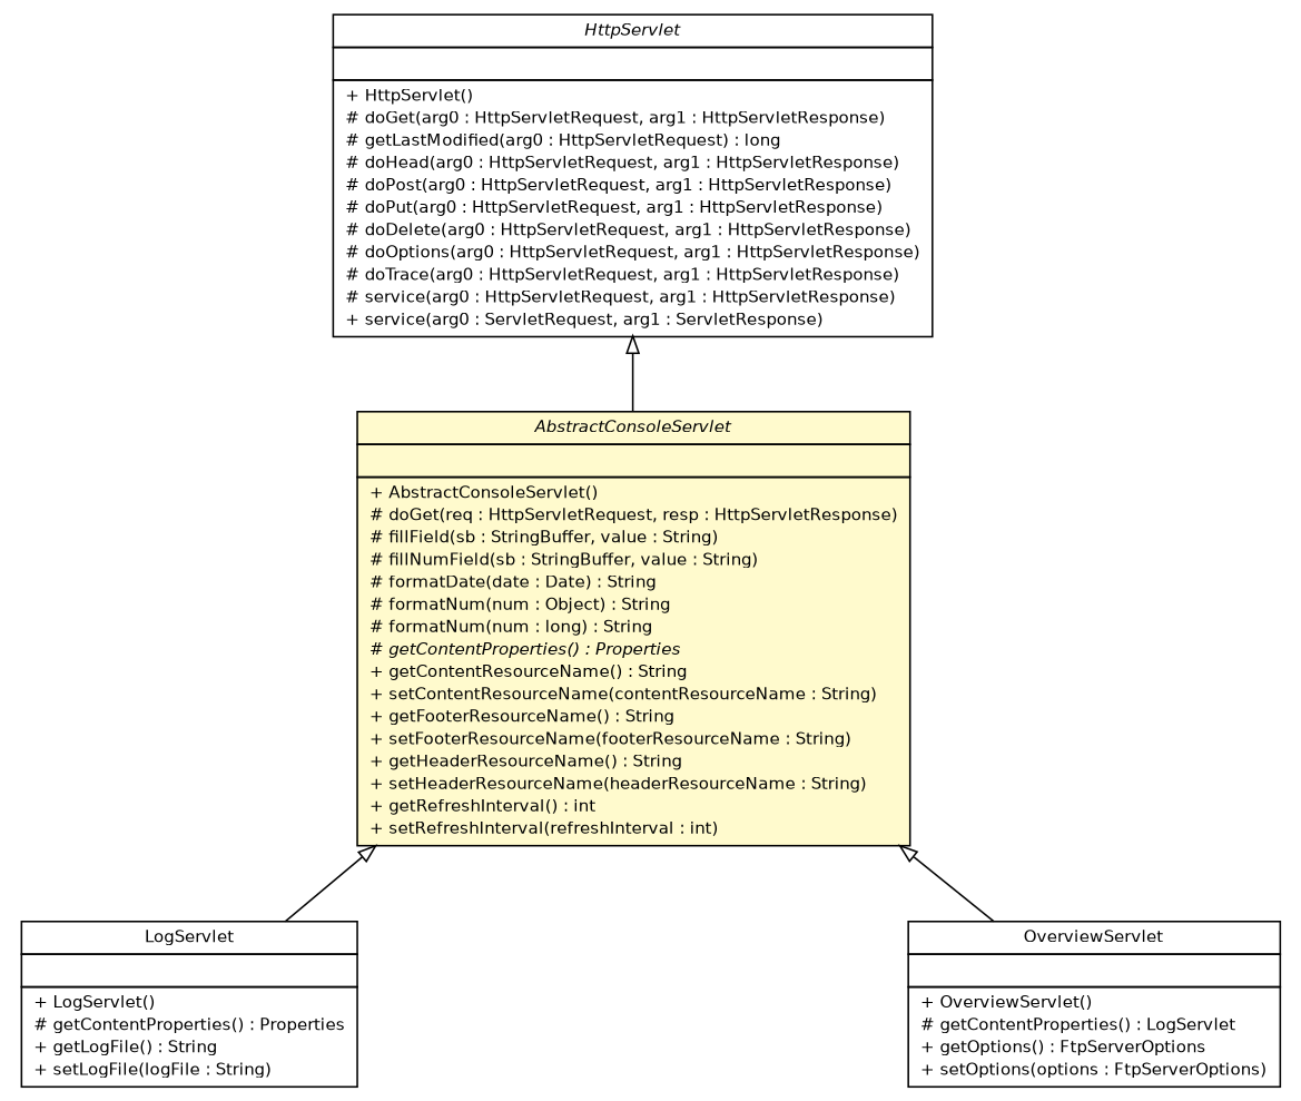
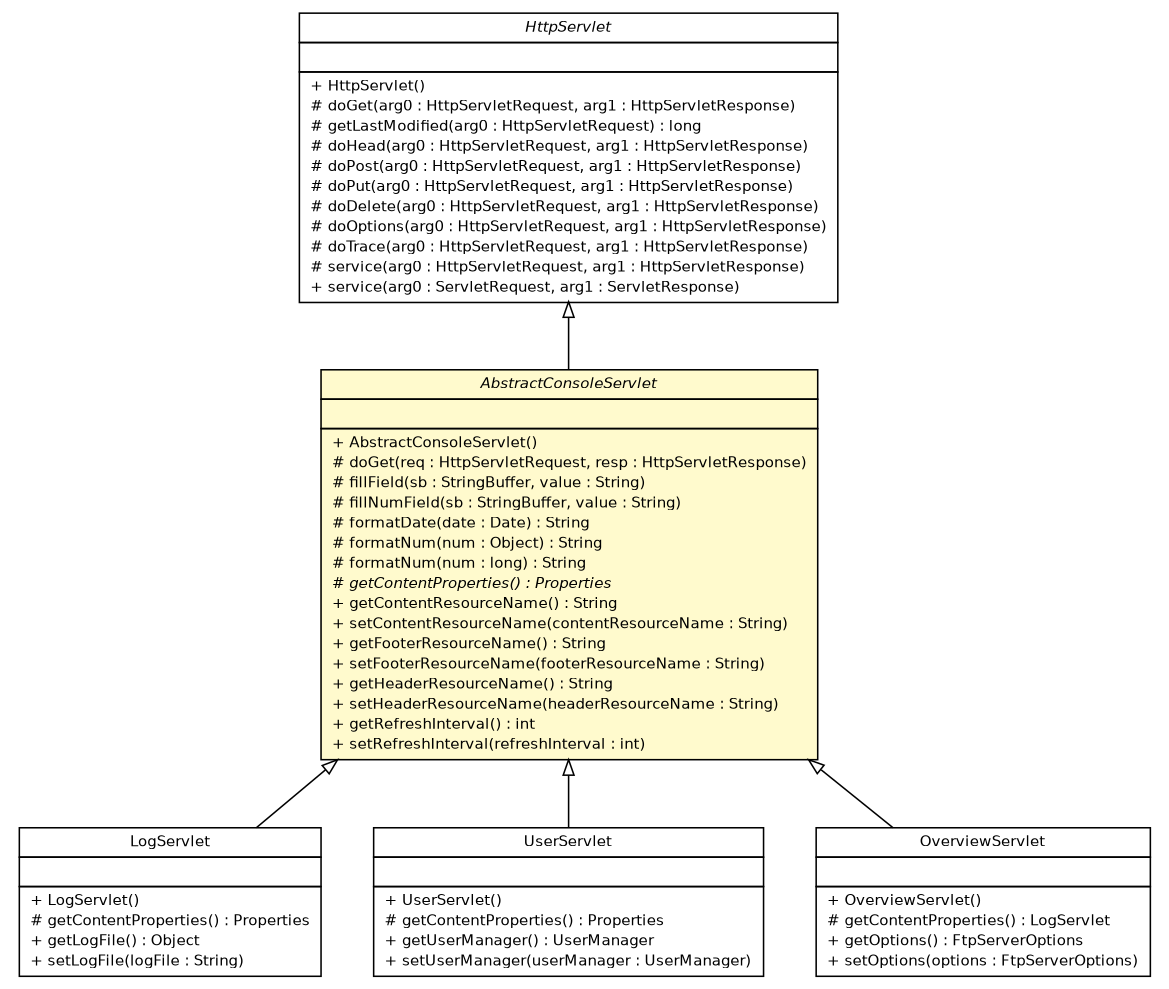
  digraph {
    nodesep=0.25
    ranksep=0.5
    node [fontcolor=black fontname=Helvetica fontsize=10.0 shape=plaintext]
    edge [arrowtail=empty dir=back fontname=Helvetica fontsize=10 headport=p labelfontname=Helvetica labelfontsize=10 tailport=p]
-   n1 [label=<<table title="com.apporiented.hermesftp.console.LogServlet" border="0" cellborder="1" cellspacing="0" cellpadding="2" port="p" href="./LogServlet.html"> 		<tr><td><table border="0" cellspacing="0" cellpadding="1"> <tr><td align="center" balign="center"> LogServlet </td></tr> 		</table></td></tr> 		<tr><td><table border="0" cellspacing="0" cellpadding="1"> <tr><td align="left" balign="left">  </td></tr> 		</table></td></tr> 		<tr><td><table border="0" cellspacing="0" cellpadding="1"> <tr><td align="left" balign="left"> + LogServlet() </td></tr> <tr><td align="left" balign="left"> # getContentProperties() : Properties </td></tr> <tr><td align="left" balign="left"> + getLogFile() : String </td></tr> <tr><td align="left" balign="left"> + setLogFile(logFile : String) </td></tr> 		</table></td></tr> 		</table>>]
+   n1 [label=<<table title="com.apporiented.hermesftp.console.LogServlet" border="0" cellborder="1" cellspacing="0" cellpadding="2" port="p" href="./LogServlet.html"> 		<tr><td><table border="0" cellspacing="0" cellpadding="1"> <tr><td align="center" balign="center"> LogServlet </td></tr> 		</table></td></tr> 		<tr><td><table border="0" cellspacing="0" cellpadding="1"> <tr><td align="left" balign="left">  </td></tr> 		</table></td></tr> 		<tr><td><table border="0" cellspacing="0" cellpadding="1"> <tr><td align="left" balign="left"> + LogServlet() </td></tr> <tr><td align="left" balign="left"> # getContentProperties() : Properties </td></tr> <tr><td align="left" balign="left"> + getLogFile() : Object </td></tr> <tr><td align="left" balign="left"> + setLogFile(logFile : String) </td></tr> 		</table></td></tr> 		</table>>]
+   n2 [label=<<table title="com.apporiented.hermesftp.console.UserServlet" border="0" cellborder="1" cellspacing="0" cellpadding="2" port="p" href="./UserServlet.html"> 		<tr><td><table border="0" cellspacing="0" cellpadding="1"> <tr><td align="center" balign="center"> UserServlet </td></tr> 		</table></td></tr> 		<tr><td><table border="0" cellspacing="0" cellpadding="1"> <tr><td align="left" balign="left">  </td></tr> 		</table></td></tr> 		<tr><td><table border="0" cellspacing="0" cellpadding="1"> <tr><td align="left" balign="left"> + UserServlet() </td></tr> <tr><td align="left" balign="left"> # getContentProperties() : Properties </td></tr> <tr><td align="left" balign="left"> + getUserManager() : UserManager </td></tr> <tr><td align="left" balign="left"> + setUserManager(userManager : UserManager) </td></tr> 		</table></td></tr> 		</table>>]
    n3 [label=<<table title="com.apporiented.hermesftp.console.AbstractConsoleServlet" border="0" cellborder="1" cellspacing="0" cellpadding="2" port="p" bgcolor="lemonChiffon" href="./AbstractConsoleServlet.html"> 		<tr><td><table border="0" cellspacing="0" cellpadding="1"> <tr><td align="center" balign="center"><font face="Helvetica-Oblique"> AbstractConsoleServlet </font></td></tr> 		</table></td></tr> 		<tr><td><table border="0" cellspacing="0" cellpadding="1"> <tr><td align="left" balign="left">  </td></tr> 		</table></td></tr> 		<tr><td><table border="0" cellspacing="0" cellpadding="1"> <tr><td align="left" balign="left"> + AbstractConsoleServlet() </td></tr> <tr><td align="left" balign="left"> # doGet(req : HttpServletRequest, resp : HttpServletResponse) </td></tr> <tr><td align="left" balign="left"> # fillField(sb : StringBuffer, value : String) </td></tr> <tr><td align="left" balign="left"> # fillNumField(sb : StringBuffer, value : String) </td></tr> <tr><td align="left" balign="left"> # formatDate(date : Date) : String </td></tr> <tr><td align="left" balign="left"> # formatNum(num : Object) : String </td></tr> <tr><td align="left" balign="left"> # formatNum(num : long) : String </td></tr> <tr><td align="left" balign="left"><font face="Helvetica-Oblique" point-size="10.0"> # getContentProperties() : Properties </font></td></tr> <tr><td align="left" balign="left"> + getContentResourceName() : String </td></tr> <tr><td align="left" balign="left"> + setContentResourceName(contentResourceName : String) </td></tr> <tr><td align="left" balign="left"> + getFooterResourceName() : String </td></tr> <tr><td align="left" balign="left"> + setFooterResourceName(footerResourceName : String) </td></tr> <tr><td align="left" balign="left"> + getHeaderResourceName() : String </td></tr> <tr><td align="left" balign="left"> + setHeaderResourceName(headerResourceName : String) </td></tr> <tr><td align="left" balign="left"> + getRefreshInterval() : int </td></tr> <tr><td align="left" balign="left"> + setRefreshInterval(refreshInterval : int) </td></tr> 		</table></td></tr> 		</table>>]
    n4 [label=<<table title="com.apporiented.hermesftp.console.OverviewServlet" border="0" cellborder="1" cellspacing="0" cellpadding="2" port="p" href="./OverviewServlet.html"> 		<tr><td><table border="0" cellspacing="0" cellpadding="1"> <tr><td align="center" balign="center"> OverviewServlet </td></tr> 		</table></td></tr> 		<tr><td><table border="0" cellspacing="0" cellpadding="1"> <tr><td align="left" balign="left">  </td></tr> 		</table></td></tr> 		<tr><td><table border="0" cellspacing="0" cellpadding="1"> <tr><td align="left" balign="left"> + OverviewServlet() </td></tr> <tr><td align="left" balign="left"> # getContentProperties() : LogServlet </td></tr> <tr><td align="left" balign="left"> + getOptions() : FtpServerOptions </td></tr> <tr><td align="left" balign="left"> + setOptions(options : FtpServerOptions) </td></tr> 		</table></td></tr> 		</table>>]
    n5 [label=<<table title="javax.servlet.http.HttpServlet" border="0" cellborder="1" cellspacing="0" cellpadding="2" port="p" href="http://java.sun.com/j2se/1.4.2/docs/api/javax/servlet/http/HttpServlet.html"> 		<tr><td><table border="0" cellspacing="0" cellpadding="1"> <tr><td align="center" balign="center"><font face="Helvetica-Oblique"> HttpServlet </font></td></tr> 		</table></td></tr> 		<tr><td><table border="0" cellspacing="0" cellpadding="1"> <tr><td align="left" balign="left">  </td></tr> 		</table></td></tr> 		<tr><td><table border="0" cellspacing="0" cellpadding="1"> <tr><td align="left" balign="left"> + HttpServlet() </td></tr> <tr><td align="left" balign="left"> # doGet(arg0 : HttpServletRequest, arg1 : HttpServletResponse) </td></tr> <tr><td align="left" balign="left"> # getLastModified(arg0 : HttpServletRequest) : long </td></tr> <tr><td align="left" balign="left"> # doHead(arg0 : HttpServletRequest, arg1 : HttpServletResponse) </td></tr> <tr><td align="left" balign="left"> # doPost(arg0 : HttpServletRequest, arg1 : HttpServletResponse) </td></tr> <tr><td align="left" balign="left"> # doPut(arg0 : HttpServletRequest, arg1 : HttpServletResponse) </td></tr> <tr><td align="left" balign="left"> # doDelete(arg0 : HttpServletRequest, arg1 : HttpServletResponse) </td></tr> <tr><td align="left" balign="left"> # doOptions(arg0 : HttpServletRequest, arg1 : HttpServletResponse) </td></tr> <tr><td align="left" balign="left"> # doTrace(arg0 : HttpServletRequest, arg1 : HttpServletResponse) </td></tr> <tr><td align="left" balign="left"> # service(arg0 : HttpServletRequest, arg1 : HttpServletResponse) </td></tr> <tr><td align="left" balign="left"> + service(arg0 : ServletRequest, arg1 : ServletResponse) </td></tr> 		</table></td></tr> 		</table>>]
    n3 -> n1
+   n3 -> n2
    n3 -> n4
    n5 -> n3
  }
